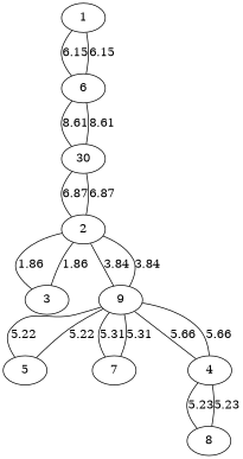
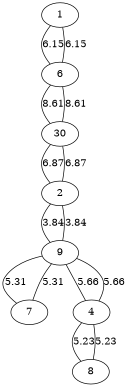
  graph {
    1
    6
    n3 [label=30]
    2
-   3
    9
-   5
    7
    4
    8
    1 -- 6 [label=6.15]
    6 -- 1 [label=6.15]
    6 -- n3 [label=8.61]
    n3 -- 6 [label=8.61]
    n3 -- 2 [label=6.87]
    2 -- n3 [label=6.87]
-   2 -- 3 [label=1.86]
    2 -- 9 [label=3.84]
-   3 -- 2 [label=1.86]
    9 -- 2 [label=3.84]
-   9 -- 5 [label=5.22]
    9 -- 7 [label=5.31]
    9 -- 4 [label=5.66]
-   5 -- 9 [label=5.22]
    7 -- 9 [label=5.31]
    4 -- 9 [label=5.66]
    4 -- 8 [label=5.23]
    8 -- 4 [label=5.23]
  }
